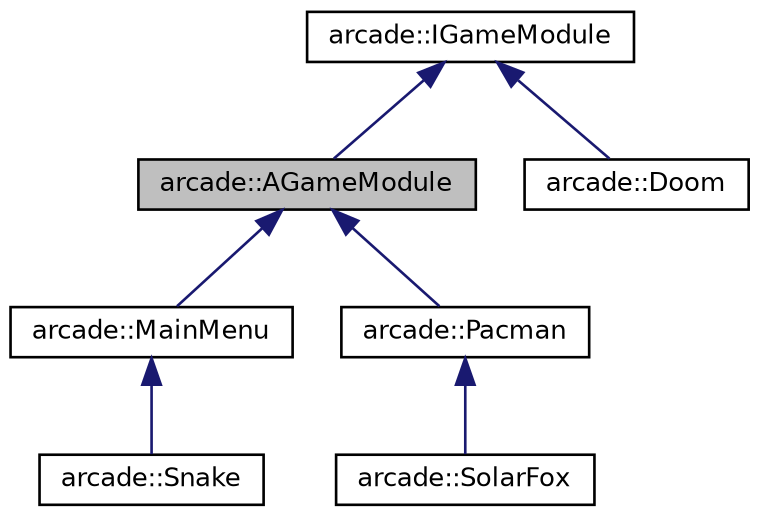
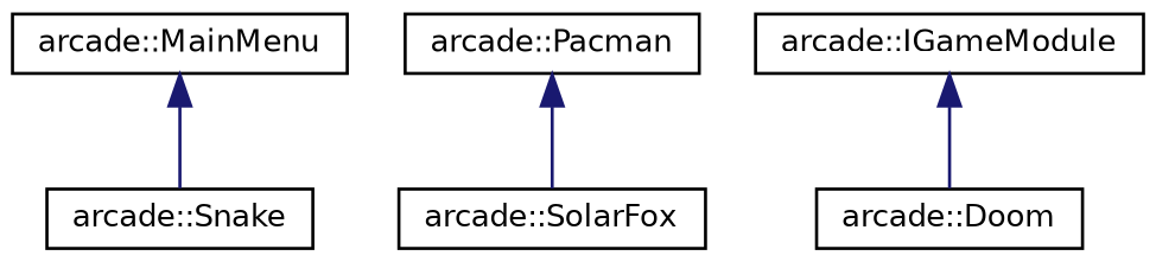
  digraph {
    node [color=black fillcolor=white fontname=Helvetica fontsize=10 shape=record style=filled]
    edge [color=midnightblue dir=back fontname=Helvetica fontsize=10 labelfontname=Helvetica labelfontsize=10 style=solid]
-   n1 [fillcolor=grey75 fontcolor=black height=0.2 label="arcade::AGameModule" width=0.4]
    n2 [height=0.2 label="arcade::MainMenu" width=0.4]
    n3 [height=0.2 label="arcade::Pacman" width=0.4]
    n4 [height=0.2 label="arcade::Doom" width=0.4]
    n5 [height=0.2 label="arcade::Snake" width=0.4]
    n6 [height=0.2 label="arcade::SolarFox" width=0.4]
    n7 [height=0.2 label="arcade::IGameModule" width=0.4]
-   n1 -> n2
-   n1 -> n3
    n2 -> n5
    n3 -> n6
-   n7 -> n1
    n7 -> n4
  }
